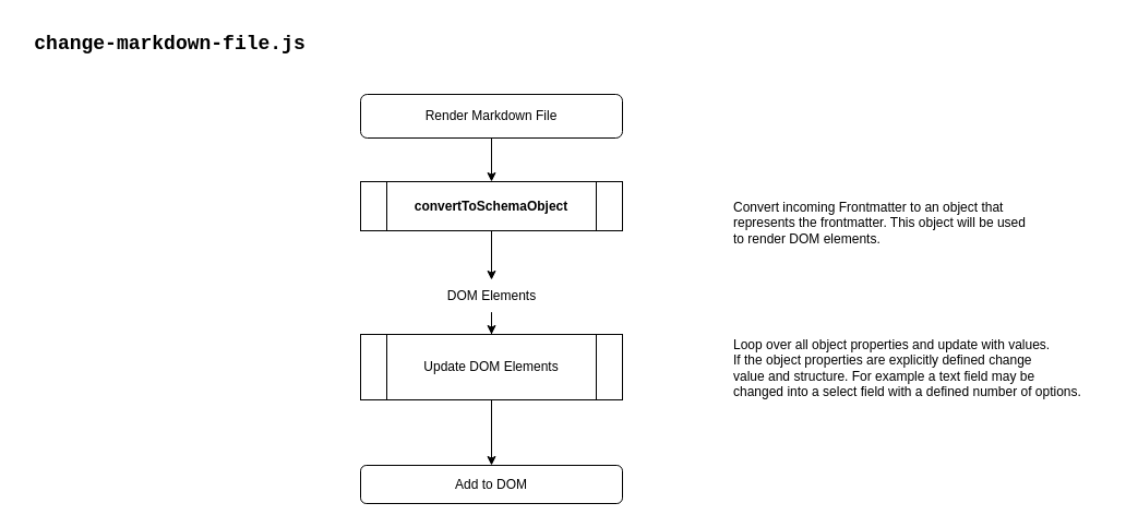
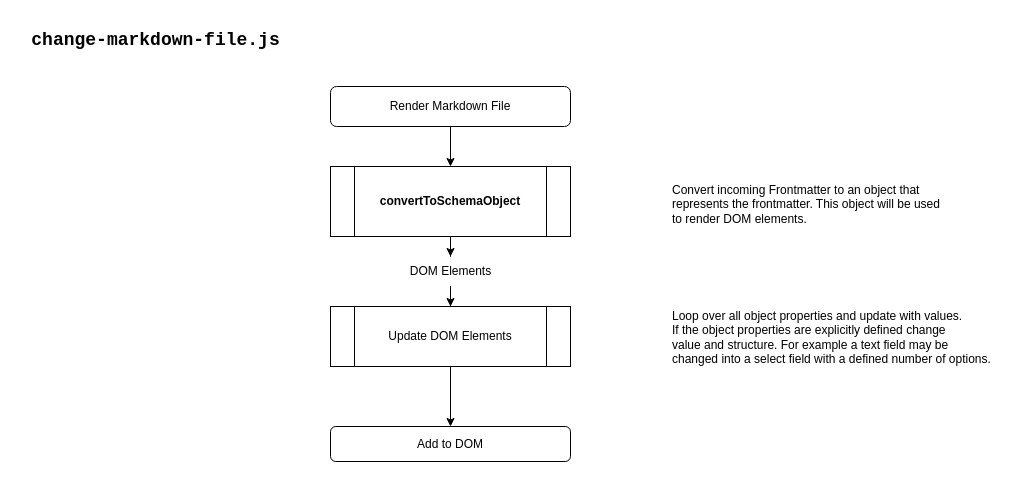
  <mxCell id="0" />
  <mxCell id="1" parent="0" />
  <mxCell id="2" value="&lt;font style=&quot;font-size: 18px;&quot; face=&quot;Courier New&quot;&gt;&lt;b&gt;change-markdown-file.js&lt;/b&gt;&lt;/font&gt;" style="text;html=1;align=center;verticalAlign=middle;resizable=0;points=[];autosize=1;strokeColor=none;fillColor=none;" vertex="1" parent="1"><mxGeometry x="20" y="20" width="270" height="40" as="geometry" /></mxCell>
  <mxCell id="3" value="" style="edgeStyle=orthogonalEdgeStyle;rounded=0;orthogonalLoop=1;jettySize=auto;html=1;" edge="1" parent="1" source="4" target="6"><mxGeometry relative="1" as="geometry" /></mxCell>
  <mxCell id="4" value="Render Markdown File" style="rounded=1;whiteSpace=wrap;html=1;" vertex="1" parent="1"><mxGeometry x="330" y="86" width="240" height="40" as="geometry" /></mxCell>
  <mxCell id="5" value="" style="edgeStyle=orthogonalEdgeStyle;rounded=0;orthogonalLoop=1;jettySize=auto;html=1;" edge="1" parent="1" source="11" target="9"><mxGeometry relative="1" as="geometry" /></mxCell>
- <mxCell id="6" value="&lt;b&gt;convertToSchemaObject&lt;/b&gt;" style="shape=process;whiteSpace=wrap;html=1;backgroundOutline=1;" vertex="1" parent="1"><mxGeometry x="330" y="166" width="240" height="45" as="geometry" /></mxCell>
+ <mxCell id="6" value="&lt;b&gt;convertToSchemaObject&lt;/b&gt;" style="shape=process;whiteSpace=wrap;html=1;backgroundOutline=1;" vertex="1" parent="1"><mxGeometry x="330" y="166" width="240" height="70" as="geometry" /></mxCell>
  <mxCell id="7" value="Convert incoming Frontmatter to an object that&lt;br&gt;represents the frontmatter. This object will be used&lt;br&gt;to render DOM elements.&lt;br&gt;&lt;div style=&quot;&quot;&gt;&lt;span style=&quot;background-color: initial;&quot;&gt;&amp;nbsp;&lt;/span&gt;&lt;/div&gt;" style="text;html=1;align=left;verticalAlign=middle;resizable=0;points=[];autosize=1;strokeColor=none;fillColor=none;" vertex="1" parent="1"><mxGeometry x="670" y="176" width="290" height="70" as="geometry" /></mxCell>
  <mxCell id="8" value="" style="edgeStyle=orthogonalEdgeStyle;rounded=0;orthogonalLoop=1;jettySize=auto;html=1;" edge="1" parent="1" source="9" target="13"><mxGeometry relative="1" as="geometry" /></mxCell>
  <mxCell id="9" value="Update DOM Elements" style="shape=process;whiteSpace=wrap;html=1;backgroundOutline=1;" vertex="1" parent="1"><mxGeometry x="330" y="306" width="240" height="60" as="geometry" /></mxCell>
  <mxCell id="10" value="" style="edgeStyle=orthogonalEdgeStyle;rounded=0;orthogonalLoop=1;jettySize=auto;html=1;" edge="1" parent="1" source="6" target="11"><mxGeometry relative="1" as="geometry"><mxPoint x="450" y="236" as="sourcePoint" /><mxPoint x="450" y="286" as="targetPoint" /></mxGeometry></mxCell>
  <mxCell id="11" value="DOM Elements" style="text;html=1;align=center;verticalAlign=middle;resizable=0;points=[];autosize=1;strokeColor=none;fillColor=none;" vertex="1" parent="1"><mxGeometry x="400" y="256" width="100" height="30" as="geometry" /></mxCell>
  <mxCell id="12" value="Loop over all object properties and update with values.&lt;br&gt;If the object properties are explicitly defined change&lt;br&gt;value and structure. For example a text field may be&lt;br&gt;changed into a select field with a defined number of options." style="text;html=1;align=left;verticalAlign=middle;resizable=0;points=[];autosize=1;strokeColor=none;fillColor=none;" vertex="1" parent="1"><mxGeometry x="670" y="302" width="340" height="70" as="geometry" /></mxCell>
  <mxCell id="13" value="Add to DOM" style="rounded=1;whiteSpace=wrap;html=1;" vertex="1" parent="1"><mxGeometry x="330" y="426" width="240" height="35" as="geometry" /></mxCell>
